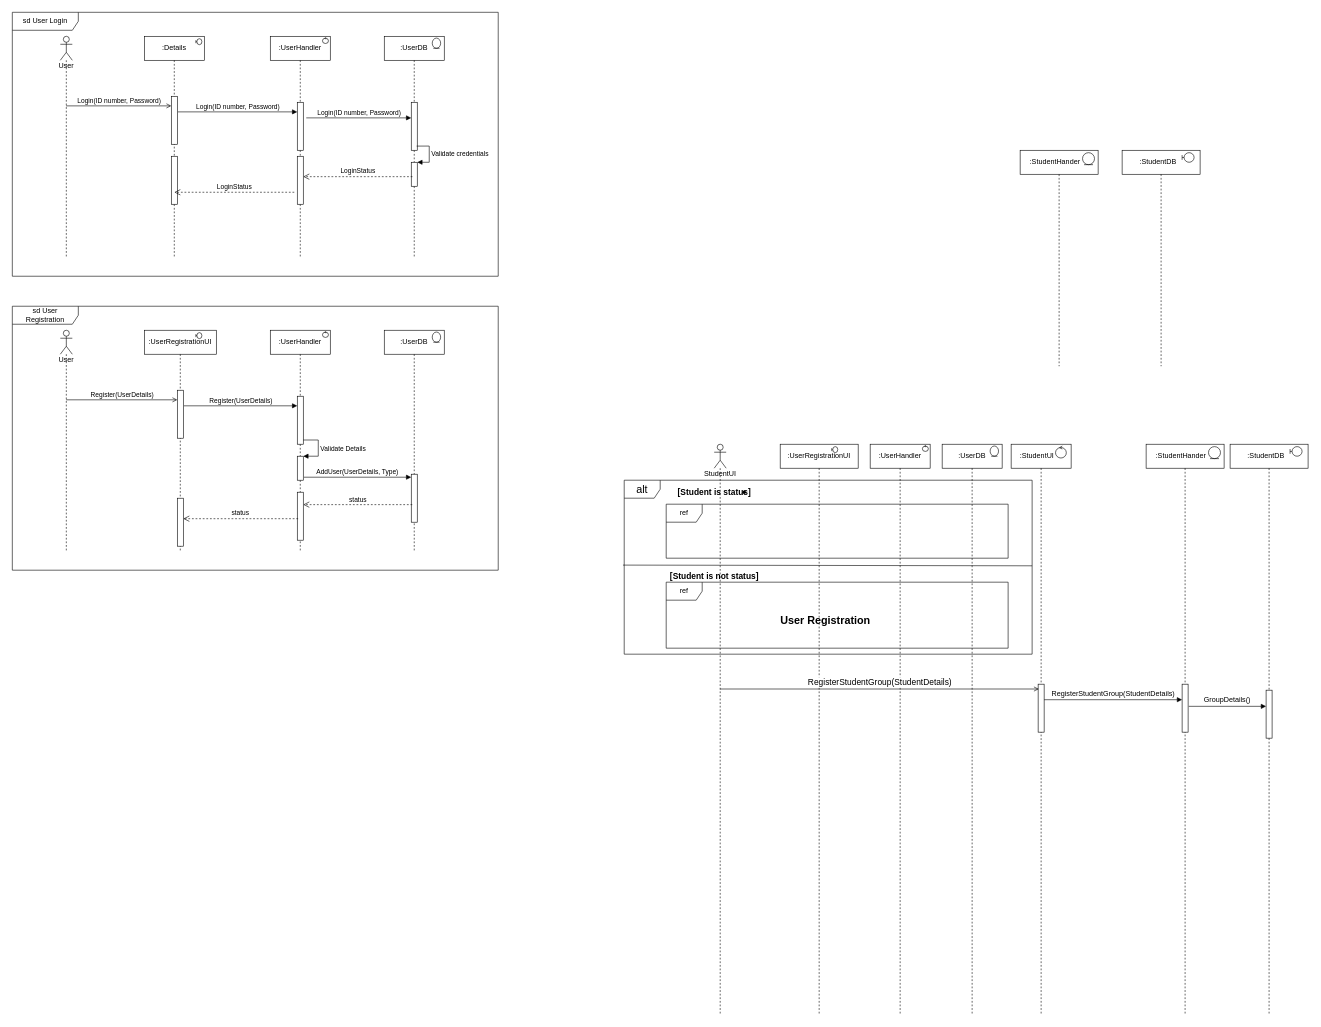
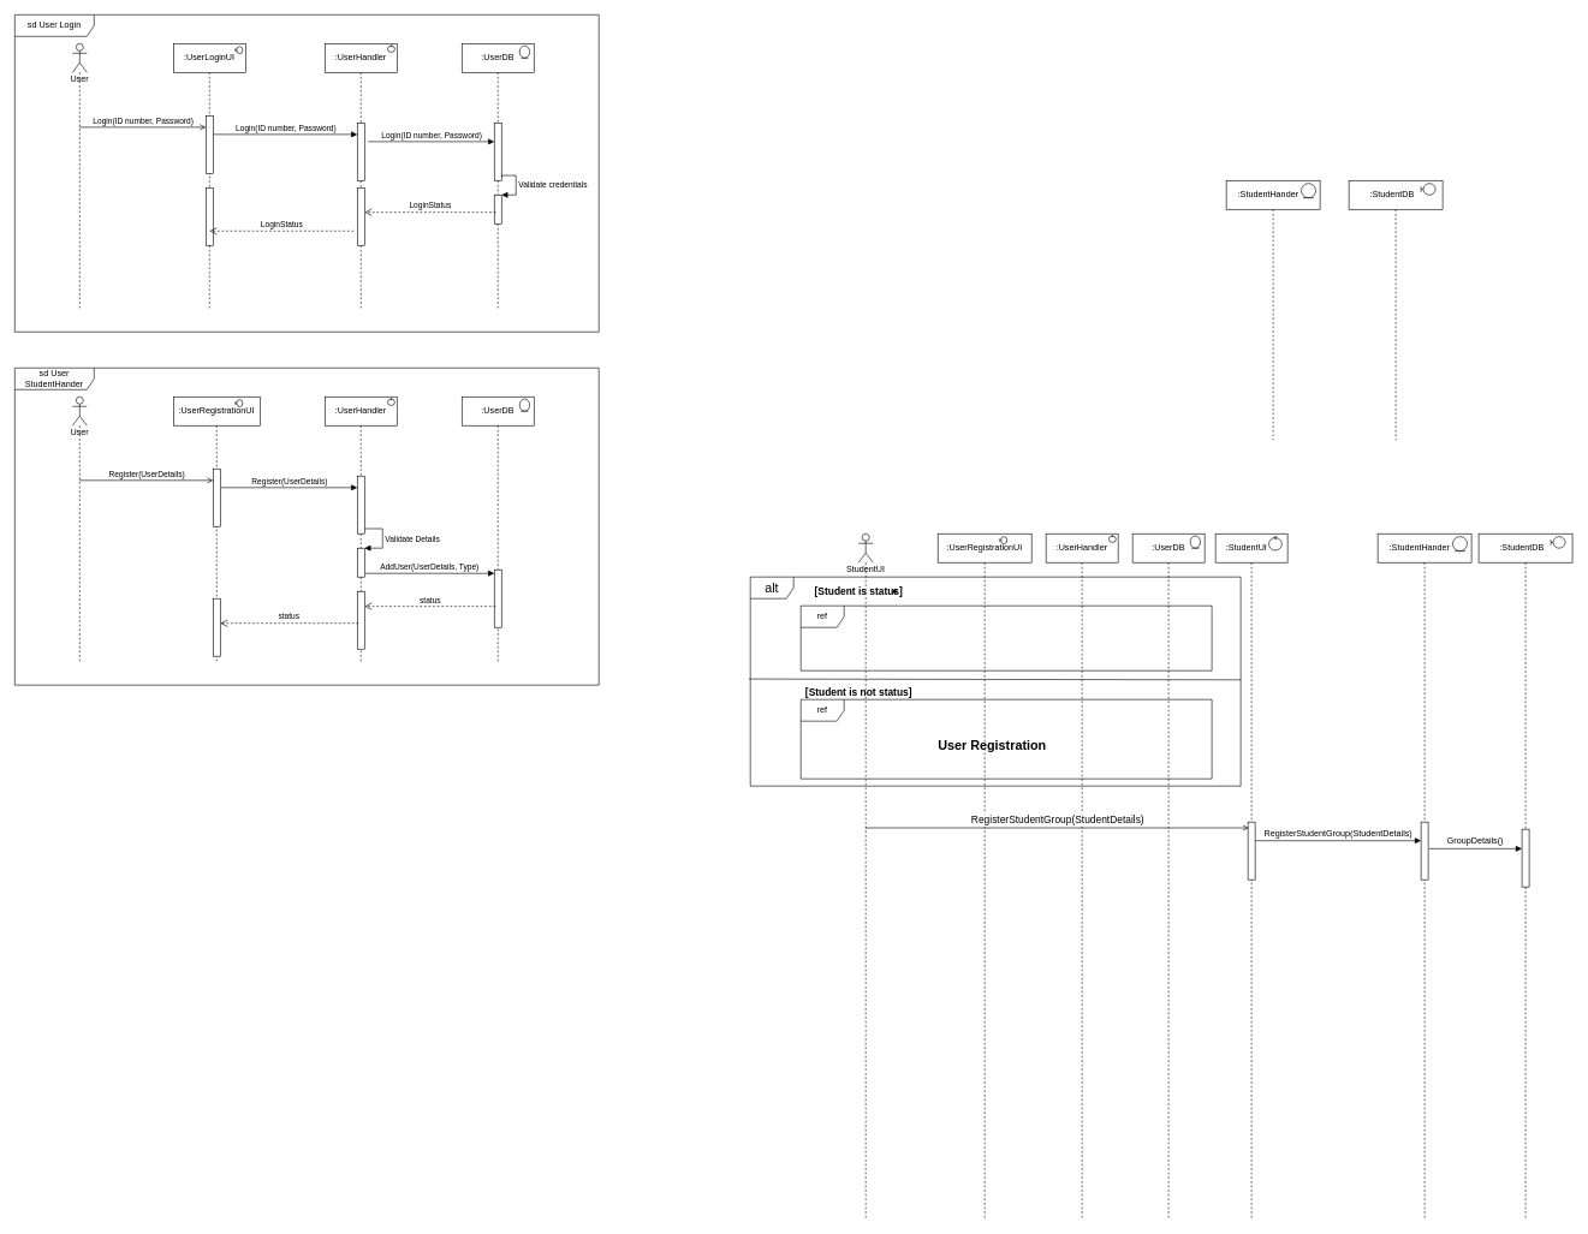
  <mxCell id="0" />
  <mxCell id="1" parent="0" />
  <mxCell id="2" value="alt" style="shape=umlFrame;whiteSpace=wrap;html=1;fontSize=18;" vertex="1" parent="1"><mxGeometry x="1040" y="800" width="680" height="290" as="geometry" /></mxCell>
  <mxCell id="3" value="ref" style="shape=umlFrame;whiteSpace=wrap;html=1;" vertex="1" parent="1"><mxGeometry x="1110" y="970" width="570" height="110" as="geometry" /></mxCell>
  <mxCell id="4" value="ref" style="shape=umlFrame;whiteSpace=wrap;html=1;" vertex="1" parent="1"><mxGeometry x="1110" y="840" width="570" height="90" as="geometry" /></mxCell>
  <mxCell id="5" value="sd User Login" style="shape=umlFrame;whiteSpace=wrap;html=1;width=110;height=30;" vertex="1" parent="1"><mxGeometry x="20" y="20" width="810" height="440" as="geometry" /></mxCell>
  <mxCell id="6" value=":StudentDB&amp;nbsp; &amp;nbsp;" style="shape=umlLifeline;perimeter=lifelinePerimeter;whiteSpace=wrap;html=1;container=1;collapsible=0;recursiveResize=0;outlineConnect=0;" vertex="1" parent="1"><mxGeometry x="1870" y="250" width="130" height="360" as="geometry" /></mxCell>
  <mxCell id="7" value="" style="shape=umlBoundary;whiteSpace=wrap;html=1;" vertex="1" parent="6"><mxGeometry x="100" y="4" width="20" height="16" as="geometry" /></mxCell>
  <mxCell id="8" value=":StudentHander&amp;nbsp; &amp;nbsp;&amp;nbsp;" style="shape=umlLifeline;perimeter=lifelinePerimeter;whiteSpace=wrap;html=1;container=1;collapsible=0;recursiveResize=0;outlineConnect=0;" vertex="1" parent="1"><mxGeometry x="1700" y="250" width="130" height="360" as="geometry" /></mxCell>
  <mxCell id="9" value="" style="ellipse;shape=umlEntity;whiteSpace=wrap;html=1;" vertex="1" parent="8"><mxGeometry x="104" y="4" width="20" height="20" as="geometry" /></mxCell>
  <mxCell id="10" value=":StudentUI&amp;nbsp; &amp;nbsp;&amp;nbsp;" style="shape=umlLifeline;perimeter=lifelinePerimeter;whiteSpace=wrap;html=1;container=1;collapsible=0;recursiveResize=0;outlineConnect=0;" vertex="1" parent="1"><mxGeometry x="1685" y="740" width="100" height="950" as="geometry" /></mxCell>
  <mxCell id="11" value="" style="ellipse;shape=umlControl;whiteSpace=wrap;html=1;" vertex="1" parent="10"><mxGeometry x="74" y="3" width="18" height="20" as="geometry" /></mxCell>
  <mxCell id="12" value="" style="html=1;points=[];perimeter=orthogonalPerimeter;" vertex="1" parent="10"><mxGeometry x="45" y="400" width="10" height="80" as="geometry" /></mxCell>
- <mxCell id="13" value=":Details" style="shape=umlLifeline;perimeter=lifelinePerimeter;whiteSpace=wrap;html=1;container=1;collapsible=0;recursiveResize=0;outlineConnect=0;" vertex="1" parent="1"><mxGeometry x="240" y="60" width="100" height="370" as="geometry" /></mxCell>
+ <mxCell id="13" value=":UserLoginUI" style="shape=umlLifeline;perimeter=lifelinePerimeter;whiteSpace=wrap;html=1;container=1;collapsible=0;recursiveResize=0;outlineConnect=0;" vertex="1" parent="1"><mxGeometry x="240" y="60" width="100" height="370" as="geometry" /></mxCell>
  <mxCell id="14" value="" style="html=1;points=[];perimeter=orthogonalPerimeter;" vertex="1" parent="13"><mxGeometry x="45" y="100" width="10" height="80" as="geometry" /></mxCell>
  <mxCell id="15" value="" style="html=1;points=[];perimeter=orthogonalPerimeter;" vertex="1" parent="13"><mxGeometry x="45" y="200" width="10" height="80" as="geometry" /></mxCell>
  <mxCell id="16" value="" style="shape=umlBoundary;whiteSpace=wrap;html=1;" vertex="1" parent="13"><mxGeometry x="86" y="4" width="10" height="10" as="geometry" /></mxCell>
  <mxCell id="17" value=":UserHandler" style="shape=umlLifeline;perimeter=lifelinePerimeter;whiteSpace=wrap;html=1;container=1;collapsible=0;recursiveResize=0;outlineConnect=0;" vertex="1" parent="1"><mxGeometry x="450" y="60" width="100" height="370" as="geometry" /></mxCell>
  <mxCell id="18" value="" style="html=1;points=[];perimeter=orthogonalPerimeter;" vertex="1" parent="17"><mxGeometry x="45" y="110" width="10" height="80" as="geometry" /></mxCell>
  <mxCell id="19" value="" style="html=1;points=[];perimeter=orthogonalPerimeter;" vertex="1" parent="17"><mxGeometry x="45" y="200" width="10" height="80" as="geometry" /></mxCell>
  <mxCell id="20" value="" style="ellipse;shape=umlControl;whiteSpace=wrap;html=1;" vertex="1" parent="17"><mxGeometry x="87" y="2" width="10" height="10" as="geometry" /></mxCell>
  <mxCell id="21" value=":UserDB" style="shape=umlLifeline;perimeter=lifelinePerimeter;whiteSpace=wrap;html=1;container=1;collapsible=0;recursiveResize=0;outlineConnect=0;" vertex="1" parent="1"><mxGeometry x="640" y="60" width="100" height="370" as="geometry" /></mxCell>
  <mxCell id="22" value="" style="html=1;points=[];perimeter=orthogonalPerimeter;" vertex="1" parent="21"><mxGeometry x="45" y="110" width="10" height="80" as="geometry" /></mxCell>
  <mxCell id="23" value="" style="html=1;points=[];perimeter=orthogonalPerimeter;" vertex="1" parent="21"><mxGeometry x="45" y="210" width="10" height="40" as="geometry" /></mxCell>
  <mxCell id="24" value="Validate credentials" style="edgeStyle=orthogonalEdgeStyle;html=1;align=left;spacingLeft=2;endArrow=block;rounded=0;entryX=1;entryY=0;exitX=0.9;exitY=0.913;exitDx=0;exitDy=0;exitPerimeter=0;" edge="1" target="23" parent="21" source="22"><mxGeometry relative="1" as="geometry"><mxPoint x="45" y="210" as="sourcePoint" /><Array as="points"><mxPoint x="75" y="183" /><mxPoint x="75" y="210" /></Array></mxGeometry></mxCell>
  <mxCell id="25" value="" style="ellipse;shape=umlEntity;whiteSpace=wrap;html=1;" vertex="1" parent="21"><mxGeometry x="80" y="3" width="14" height="17" as="geometry" /></mxCell>
  <mxCell id="26" value="User" style="shape=umlLifeline;participant=umlActor;perimeter=lifelinePerimeter;whiteSpace=wrap;html=1;container=1;collapsible=0;recursiveResize=0;verticalAlign=top;spacingTop=36;outlineConnect=0;" vertex="1" parent="1"><mxGeometry x="100" y="60" width="20" height="370" as="geometry" /></mxCell>
  <mxCell id="27" value="Login(ID number, Password)" style="html=1;verticalAlign=bottom;endArrow=open;rounded=0;entryX=0;entryY=0.2;entryDx=0;entryDy=0;entryPerimeter=0;endFill=0;" edge="1" parent="1" source="26" target="14"><mxGeometry width="80" relative="1" as="geometry"><mxPoint x="600" y="330" as="sourcePoint" /><mxPoint x="680" y="330" as="targetPoint" /></mxGeometry></mxCell>
  <mxCell id="28" value="Login(ID number, Password)" style="html=1;verticalAlign=bottom;endArrow=block;rounded=0;exitX=1.1;exitY=0.325;exitDx=0;exitDy=0;exitPerimeter=0;" edge="1" parent="1" source="14" target="18"><mxGeometry width="80" relative="1" as="geometry"><mxPoint x="200" y="250" as="sourcePoint" /><mxPoint x="295" y="186" as="targetPoint" /></mxGeometry></mxCell>
  <mxCell id="29" value="Login(ID number, Password)" style="html=1;verticalAlign=bottom;endArrow=block;rounded=0;entryX=0;entryY=0.325;entryDx=0;entryDy=0;entryPerimeter=0;" edge="1" parent="1" target="22"><mxGeometry width="80" relative="1" as="geometry"><mxPoint x="510" y="196" as="sourcePoint" /><mxPoint x="505" y="196" as="targetPoint" /></mxGeometry></mxCell>
  <mxCell id="30" value="LoginStatus" style="html=1;verticalAlign=bottom;endArrow=open;dashed=1;endSize=8;rounded=0;exitX=0.2;exitY=0.6;exitDx=0;exitDy=0;exitPerimeter=0;" edge="1" parent="1" source="23" target="19"><mxGeometry relative="1" as="geometry"><mxPoint x="680" y="330" as="sourcePoint" /><mxPoint x="500" y="280" as="targetPoint" /></mxGeometry></mxCell>
  <mxCell id="31" value="LoginStatus" style="html=1;verticalAlign=bottom;endArrow=open;dashed=1;endSize=8;rounded=0;exitX=-0.5;exitY=0.75;exitDx=0;exitDy=0;exitPerimeter=0;" edge="1" parent="1" source="19"><mxGeometry relative="1" as="geometry"><mxPoint x="697" y="304" as="sourcePoint" /><mxPoint x="290" y="320" as="targetPoint" /></mxGeometry></mxCell>
- <mxCell id="32" value="sd User Registration" style="shape=umlFrame;whiteSpace=wrap;html=1;width=110;height=30;" vertex="1" parent="1"><mxGeometry x="20" y="510" width="810" height="440" as="geometry" /></mxCell>
+ <mxCell id="32" value="sd User StudentHander" style="shape=umlFrame;whiteSpace=wrap;html=1;width=110;height=30;" vertex="1" parent="1"><mxGeometry x="20" y="510" width="810" height="440" as="geometry" /></mxCell>
  <mxCell id="33" value=":UserRegistrationUI" style="shape=umlLifeline;perimeter=lifelinePerimeter;whiteSpace=wrap;html=1;container=1;collapsible=0;recursiveResize=0;outlineConnect=0;" vertex="1" parent="1"><mxGeometry x="240" y="550" width="120" height="370" as="geometry" /></mxCell>
  <mxCell id="34" value="" style="html=1;points=[];perimeter=orthogonalPerimeter;" vertex="1" parent="33"><mxGeometry x="55" y="100" width="10" height="80" as="geometry" /></mxCell>
  <mxCell id="35" value="" style="shape=umlBoundary;whiteSpace=wrap;html=1;" vertex="1" parent="33"><mxGeometry x="86" y="4" width="10" height="10" as="geometry" /></mxCell>
  <mxCell id="36" value="" style="html=1;points=[];perimeter=orthogonalPerimeter;" vertex="1" parent="33"><mxGeometry x="55" y="280" width="10" height="80" as="geometry" /></mxCell>
  <mxCell id="37" value=":UserHandler" style="shape=umlLifeline;perimeter=lifelinePerimeter;whiteSpace=wrap;html=1;container=1;collapsible=0;recursiveResize=0;outlineConnect=0;" vertex="1" parent="1"><mxGeometry x="450" y="550" width="100" height="370" as="geometry" /></mxCell>
  <mxCell id="38" value="" style="html=1;points=[];perimeter=orthogonalPerimeter;" vertex="1" parent="37"><mxGeometry x="45" y="110" width="10" height="80" as="geometry" /></mxCell>
  <mxCell id="39" value="" style="ellipse;shape=umlControl;whiteSpace=wrap;html=1;" vertex="1" parent="37"><mxGeometry x="87" y="2" width="10" height="10" as="geometry" /></mxCell>
  <mxCell id="40" value="" style="html=1;points=[];perimeter=orthogonalPerimeter;" vertex="1" parent="37"><mxGeometry x="45" y="210" width="10" height="40" as="geometry" /></mxCell>
  <mxCell id="41" value="Validate Details" style="edgeStyle=orthogonalEdgeStyle;html=1;align=left;spacingLeft=2;endArrow=block;rounded=0;entryX=1;entryY=0;" edge="1" parent="37" source="38" target="40"><mxGeometry relative="1" as="geometry"><mxPoint x="235" y="210" as="sourcePoint" /><Array as="points"><mxPoint x="80" y="183" /><mxPoint x="80" y="210" /></Array></mxGeometry></mxCell>
  <mxCell id="42" value="" style="html=1;points=[];perimeter=orthogonalPerimeter;" vertex="1" parent="37"><mxGeometry x="45" y="270" width="10" height="80" as="geometry" /></mxCell>
  <mxCell id="43" value=":UserDB" style="shape=umlLifeline;perimeter=lifelinePerimeter;whiteSpace=wrap;html=1;container=1;collapsible=0;recursiveResize=0;outlineConnect=0;" vertex="1" parent="1"><mxGeometry x="640" y="550" width="100" height="370" as="geometry" /></mxCell>
  <mxCell id="44" value="" style="html=1;points=[];perimeter=orthogonalPerimeter;" vertex="1" parent="43"><mxGeometry x="45" y="240" width="10" height="80" as="geometry" /></mxCell>
  <mxCell id="45" value="" style="ellipse;shape=umlEntity;whiteSpace=wrap;html=1;" vertex="1" parent="43"><mxGeometry x="80" y="3" width="14" height="17" as="geometry" /></mxCell>
  <mxCell id="46" value="User" style="shape=umlLifeline;participant=umlActor;perimeter=lifelinePerimeter;whiteSpace=wrap;html=1;container=1;collapsible=0;recursiveResize=0;verticalAlign=top;spacingTop=36;outlineConnect=0;" vertex="1" parent="1"><mxGeometry x="100" y="550" width="20" height="370" as="geometry" /></mxCell>
  <mxCell id="47" value="Register(UserDetails)" style="html=1;verticalAlign=bottom;endArrow=open;rounded=0;entryX=0;entryY=0.2;entryDx=0;entryDy=0;entryPerimeter=0;endFill=0;" edge="1" source="46" target="34" parent="1"><mxGeometry width="80" relative="1" as="geometry"><mxPoint x="600" y="820" as="sourcePoint" /><mxPoint x="680" y="820" as="targetPoint" /></mxGeometry></mxCell>
  <mxCell id="48" value="Register(UserDetails)" style="html=1;verticalAlign=bottom;endArrow=block;rounded=0;exitX=1.1;exitY=0.325;exitDx=0;exitDy=0;exitPerimeter=0;" edge="1" source="34" target="38" parent="1"><mxGeometry width="80" relative="1" as="geometry"><mxPoint x="200" y="740" as="sourcePoint" /><mxPoint x="295" y="676" as="targetPoint" /></mxGeometry></mxCell>
  <mxCell id="49" value="AddUser(UserDetails, Type)" style="html=1;verticalAlign=bottom;endArrow=block;rounded=0;exitX=1.114;exitY=0.875;exitDx=0;exitDy=0;exitPerimeter=0;" edge="1" parent="1" source="40" target="44"><mxGeometry width="80" relative="1" as="geometry"><mxPoint x="316" y="686" as="sourcePoint" /><mxPoint x="505" y="686" as="targetPoint" /></mxGeometry></mxCell>
  <mxCell id="50" value="status" style="html=1;verticalAlign=bottom;endArrow=open;dashed=1;endSize=8;rounded=0;exitX=0.171;exitY=0.634;exitDx=0;exitDy=0;exitPerimeter=0;" edge="1" parent="1" source="44" target="42"><mxGeometry relative="1" as="geometry"><mxPoint x="480" y="780" as="sourcePoint" /><mxPoint x="400" y="780" as="targetPoint" /></mxGeometry></mxCell>
  <mxCell id="51" value="status" style="html=1;verticalAlign=bottom;endArrow=open;dashed=1;endSize=8;rounded=0;exitX=0.143;exitY=0.552;exitDx=0;exitDy=0;exitPerimeter=0;" edge="1" parent="1" source="42" target="36"><mxGeometry relative="1" as="geometry"><mxPoint x="696.71" y="850.72" as="sourcePoint" /><mxPoint x="515" y="850.72" as="targetPoint" /></mxGeometry></mxCell>
  <mxCell id="52" value="StudentUI" style="shape=umlLifeline;participant=umlActor;perimeter=lifelinePerimeter;whiteSpace=wrap;html=1;container=1;collapsible=0;recursiveResize=0;verticalAlign=top;spacingTop=36;outlineConnect=0;" vertex="1" parent="1"><mxGeometry x="1190" y="740" width="20" height="950" as="geometry" /></mxCell>
  <mxCell id="53" value=":StudentHander&amp;nbsp; &amp;nbsp;&amp;nbsp;" style="shape=umlLifeline;perimeter=lifelinePerimeter;whiteSpace=wrap;html=1;container=1;collapsible=0;recursiveResize=0;outlineConnect=0;" vertex="1" parent="1"><mxGeometry x="1910" y="740" width="130" height="950" as="geometry" /></mxCell>
  <mxCell id="54" value="" style="ellipse;shape=umlEntity;whiteSpace=wrap;html=1;" vertex="1" parent="53"><mxGeometry x="104" y="4" width="20" height="20" as="geometry" /></mxCell>
  <mxCell id="55" value="" style="html=1;points=[];perimeter=orthogonalPerimeter;" vertex="1" parent="53"><mxGeometry x="60" y="400" width="10" height="80" as="geometry" /></mxCell>
  <mxCell id="56" value=":StudentDB&amp;nbsp; &amp;nbsp;" style="shape=umlLifeline;perimeter=lifelinePerimeter;whiteSpace=wrap;html=1;container=1;collapsible=0;recursiveResize=0;outlineConnect=0;" vertex="1" parent="1"><mxGeometry x="2050" y="740" width="130" height="950" as="geometry" /></mxCell>
  <mxCell id="57" value="" style="shape=umlBoundary;whiteSpace=wrap;html=1;" vertex="1" parent="56"><mxGeometry x="100" y="4" width="20" height="16" as="geometry" /></mxCell>
  <mxCell id="58" value="" style="html=1;points=[];perimeter=orthogonalPerimeter;" vertex="1" parent="56"><mxGeometry x="60" y="410" width="10" height="80" as="geometry" /></mxCell>
  <mxCell id="59" value=":UserRegistrationUI" style="shape=umlLifeline;perimeter=lifelinePerimeter;whiteSpace=wrap;html=1;container=1;collapsible=0;recursiveResize=0;outlineConnect=0;" vertex="1" parent="1"><mxGeometry x="1300" y="740" width="130" height="950" as="geometry" /></mxCell>
  <mxCell id="60" value="" style="shape=umlBoundary;whiteSpace=wrap;html=1;" vertex="1" parent="59"><mxGeometry x="86" y="4" width="10" height="10" as="geometry" /></mxCell>
  <mxCell id="61" value="User Registration" style="text;html=1;align=center;verticalAlign=middle;resizable=0;points=[];autosize=1;strokeColor=none;fillColor=none;fontSize=18;fontStyle=1" vertex="1" parent="59"><mxGeometry x="-10" y="280" width="170" height="30" as="geometry" /></mxCell>
  <mxCell id="62" value=":UserHandler" style="shape=umlLifeline;perimeter=lifelinePerimeter;whiteSpace=wrap;html=1;container=1;collapsible=0;recursiveResize=0;outlineConnect=0;" vertex="1" parent="1"><mxGeometry x="1450" y="740" width="100" height="950" as="geometry" /></mxCell>
  <mxCell id="63" value="" style="ellipse;shape=umlControl;whiteSpace=wrap;html=1;" vertex="1" parent="62"><mxGeometry x="87" y="2" width="10" height="10" as="geometry" /></mxCell>
  <mxCell id="64" value=":UserDB" style="shape=umlLifeline;perimeter=lifelinePerimeter;whiteSpace=wrap;html=1;container=1;collapsible=0;recursiveResize=0;outlineConnect=0;" vertex="1" parent="1"><mxGeometry x="1570" y="740" width="100" height="950" as="geometry" /></mxCell>
  <mxCell id="65" value="" style="ellipse;shape=umlEntity;whiteSpace=wrap;html=1;" vertex="1" parent="64"><mxGeometry x="80" y="3" width="14" height="17" as="geometry" /></mxCell>
  <mxCell id="66" value="[Student is status]" style="text;html=1;align=center;verticalAlign=middle;resizable=0;points=[];autosize=1;strokeColor=none;fillColor=none;fontSize=14;fontStyle=1" vertex="1" parent="1"><mxGeometry x="1110" y="810" width="160" height="20" as="geometry" /></mxCell>
  <mxCell id="67" value="[Student is not status]" style="text;html=1;align=center;verticalAlign=middle;resizable=0;points=[];autosize=1;strokeColor=none;fillColor=none;fontSize=14;fontStyle=1" vertex="1" parent="1"><mxGeometry x="1095" y="950" width="190" height="20" as="geometry" /></mxCell>
  <mxCell id="68" value="" style="endArrow=none;html=1;rounded=0;fontSize=14;exitX=-0.003;exitY=0.488;exitDx=0;exitDy=0;exitPerimeter=0;entryX=1;entryY=0.492;entryDx=0;entryDy=0;entryPerimeter=0;" edge="1" parent="1" source="2" target="2"><mxGeometry width="50" height="50" relative="1" as="geometry"><mxPoint x="1450" y="970" as="sourcePoint" /><mxPoint x="1500" y="920" as="targetPoint" /></mxGeometry></mxCell>
  <mxCell id="69" value="" style="shape=waypoint;sketch=0;size=6;pointerEvents=1;points=[];fillColor=none;resizable=0;rotatable=0;perimeter=centerPerimeter;snapToPoint=1;fontSize=14;" vertex="1" parent="1"><mxGeometry x="1220" y="800" width="40" height="40" as="geometry" /></mxCell>
  <mxCell id="70" value="RegisterStudentGroup(StudentDetails)" style="html=1;verticalAlign=bottom;endArrow=open;rounded=0;fontSize=14;entryX=0.111;entryY=0.101;entryDx=0;entryDy=0;entryPerimeter=0;endFill=0;" edge="1" parent="1" source="52" target="12"><mxGeometry width="80" relative="1" as="geometry"><mxPoint x="1430" y="1060" as="sourcePoint" /><mxPoint x="1510" y="1060" as="targetPoint" /></mxGeometry></mxCell>
  <mxCell id="71" value="&lt;font style=&quot;font-size: 12px&quot;&gt;RegisterStudentGroup(StudentDetails)&lt;/font&gt;" style="html=1;verticalAlign=bottom;endArrow=block;rounded=0;fontSize=14;entryX=0;entryY=0.324;entryDx=0;entryDy=0;entryPerimeter=0;" edge="1" parent="1" source="12" target="55"><mxGeometry width="80" relative="1" as="geometry"><mxPoint x="1430" y="1060" as="sourcePoint" /><mxPoint x="1510" y="1060" as="targetPoint" /></mxGeometry></mxCell>
  <mxCell id="72" value="&lt;font style=&quot;font-size: 12px&quot;&gt;GroupDetails()&lt;/font&gt;" style="html=1;verticalAlign=bottom;endArrow=block;rounded=0;fontSize=14;exitX=1.111;exitY=0.462;exitDx=0;exitDy=0;exitPerimeter=0;" edge="1" parent="1" source="55" target="58"><mxGeometry width="80" relative="1" as="geometry"><mxPoint x="1750" y="1175.92" as="sourcePoint" /><mxPoint x="1980" y="1175.92" as="targetPoint" /></mxGeometry></mxCell>
